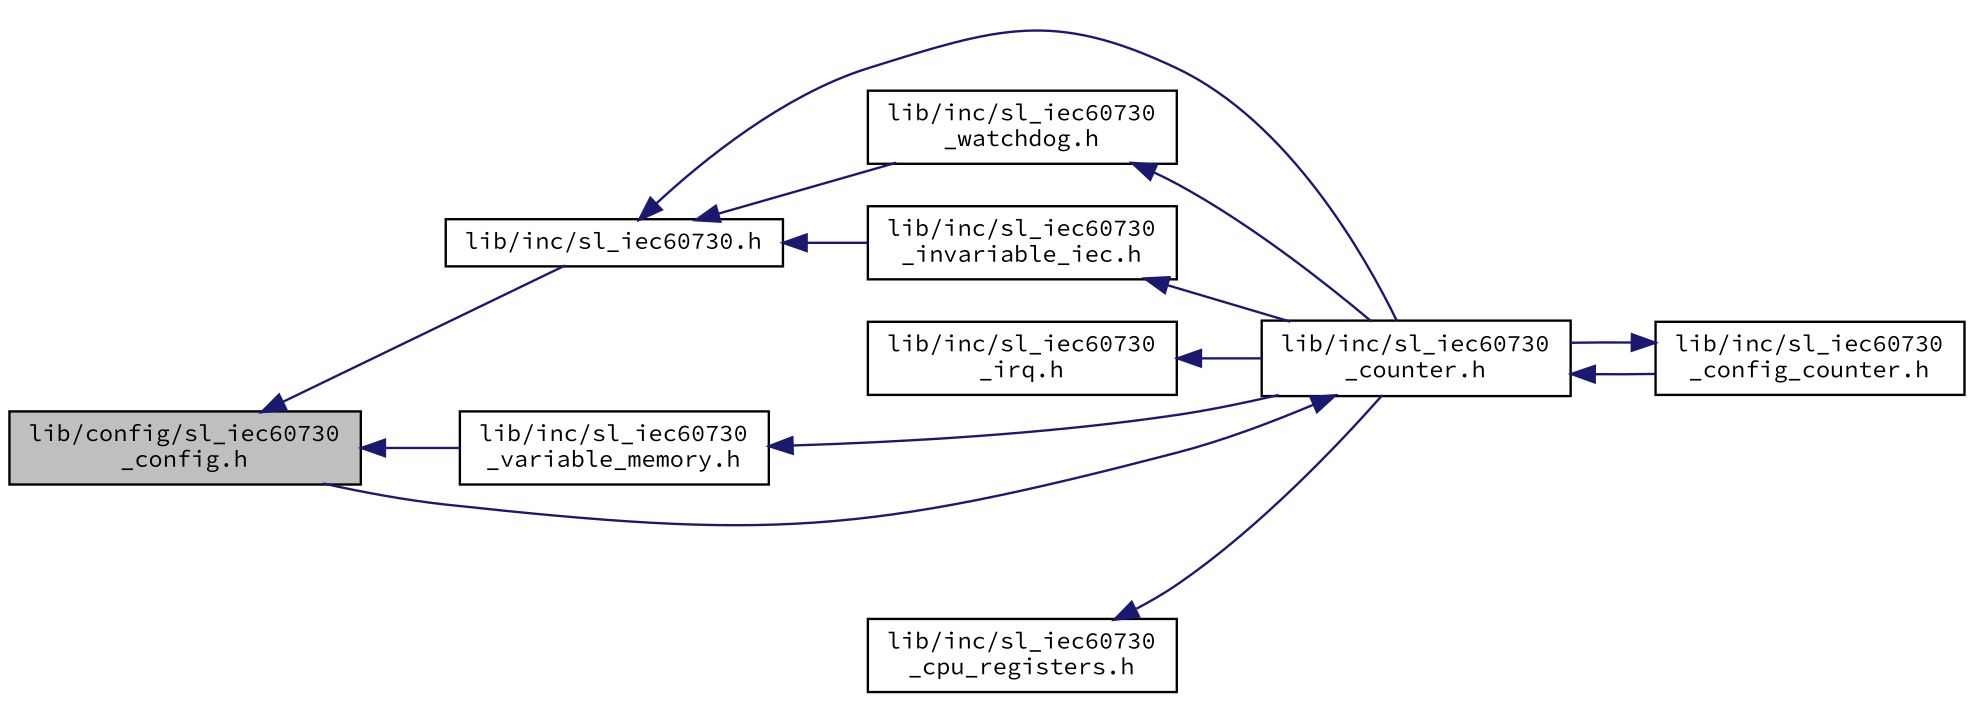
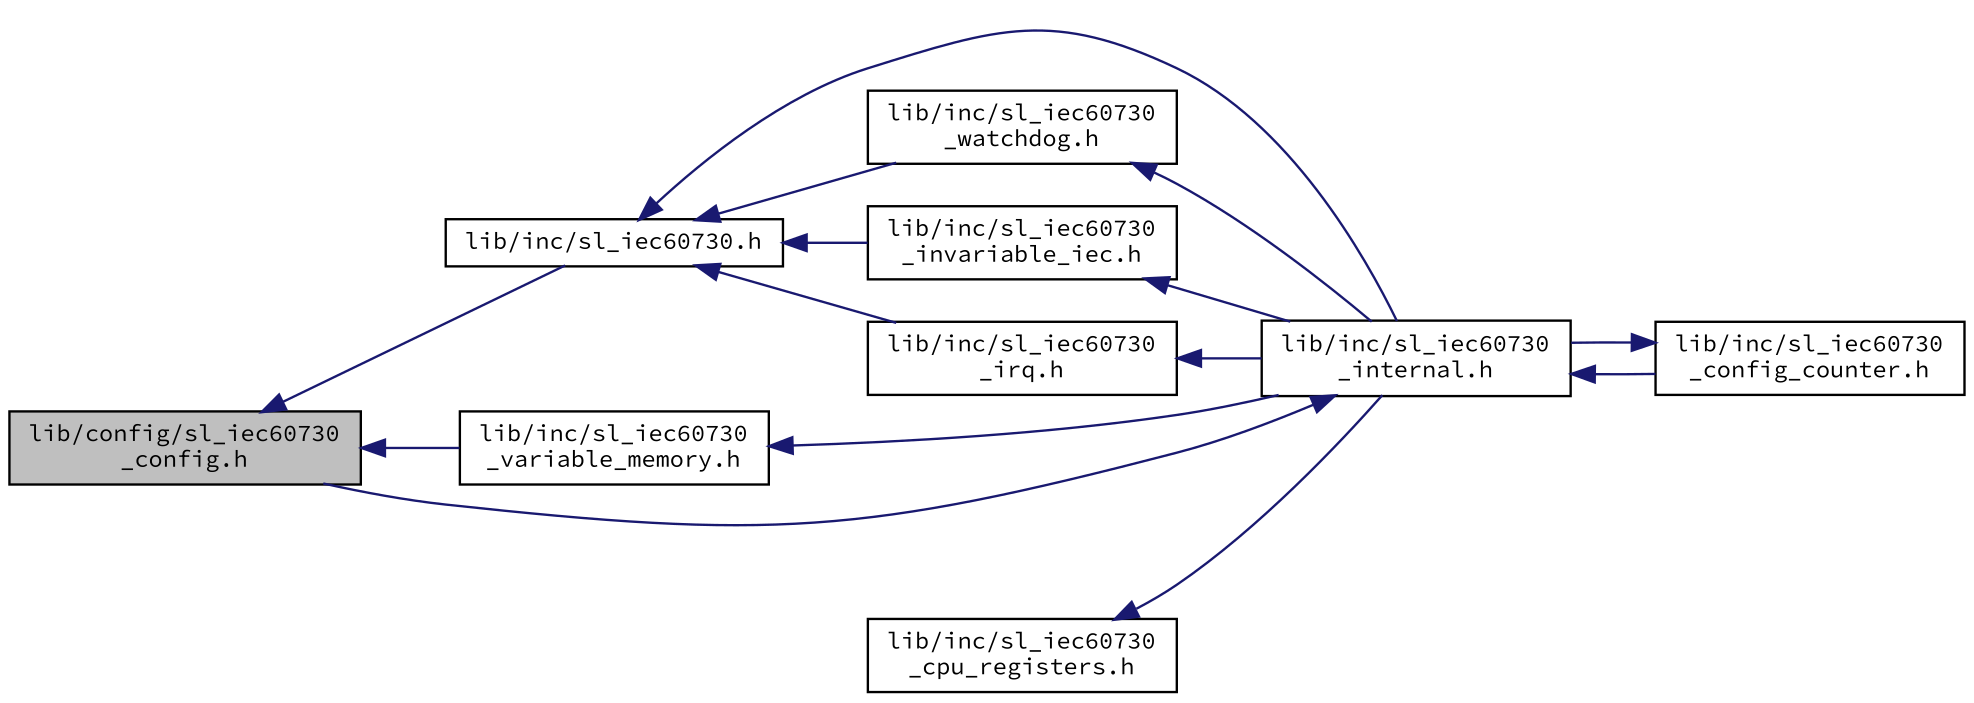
  digraph {
    fontname="Source Code Pro"
    rankdir=LR
    node [color=black fillcolor=white fontname="Source Code Pro" fontsize=10 shape=record style=filled]
    edge [color=midnightblue dir=back fontname="Source Code Pro" fontsize=10 labelfontname=Helvetica labelfontsize=10 style=solid]
    n1 [fillcolor=grey75 fontcolor=black height=0.2 label="lib/config/sl_iec60730\l_config.h" width=0.4]
    n2 [height=0.2 label="lib/inc/sl_iec60730.h" width=0.4]
    n3 [height=0.2 label="lib/inc/sl_iec60730\l_variable_memory.h" width=0.4]
-   n4 [height=0.2 label="lib/inc/sl_iec60730\l_counter.h" width=0.4]
+   n4 [height=0.2 label="lib/inc/sl_iec60730\l_internal.h" width=0.4]
    n5 [height=0.2 label="lib/inc/sl_iec60730\l_watchdog.h" width=0.4]
    n6 [height=0.2 label="lib/inc/sl_iec60730\l_invariable_iec.h" width=0.4]
    n7 [height=0.2 label="lib/inc/sl_iec60730\l_irq.h" width=0.4]
    n8 [height=0.2 label="lib/inc/sl_iec60730\l_config_counter.h" width=0.4]
    n9 [height=0.2 label="lib/inc/sl_iec60730\l_cpu_registers.h" width=0.4]
    n1 -> n2
    n1 -> n3
    n2 -> n4
    n2 -> n5
    n2 -> n6
+   n2 -> n7
    n3 -> n4
    n4 -> n1
    n4 -> n8
    n5 -> n4
    n6 -> n4
    n7 -> n4
    n8 -> n4
    n9 -> n4
  }
